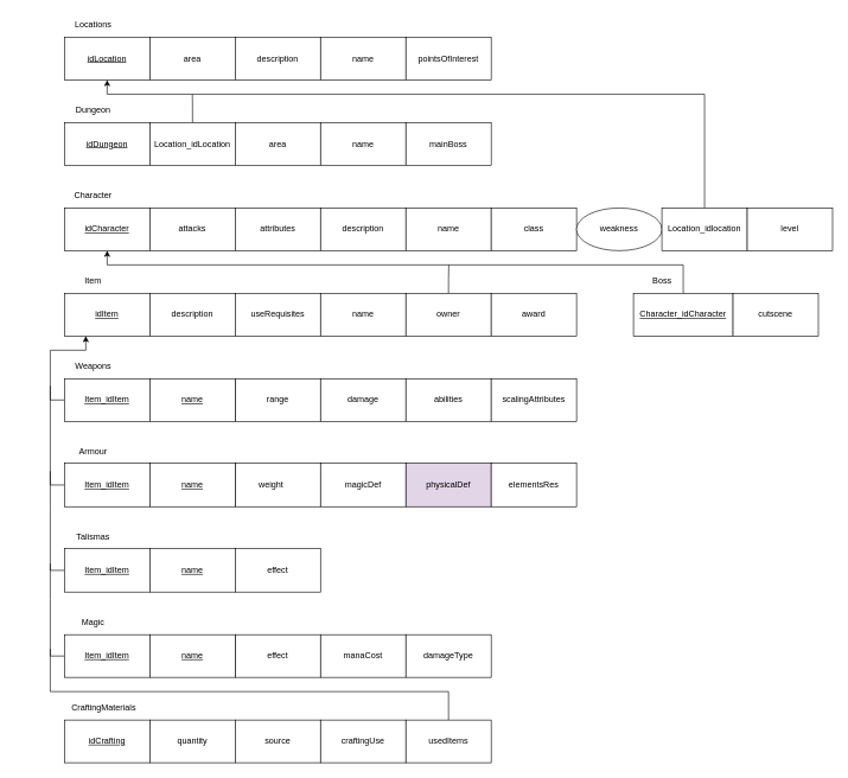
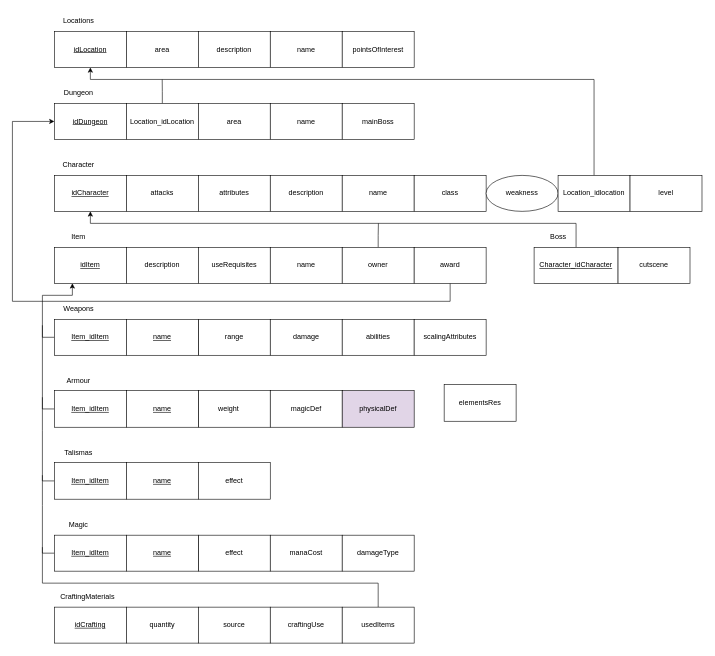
  <mxCell id="0" />
  <mxCell id="1" parent="0" />
  <mxCell id="2" value="&lt;u&gt;idCharacter&lt;/u&gt;" style="rounded=0;whiteSpace=wrap;html=1;" parent="1" vertex="1"><mxGeometry x="90" y="292" width="120" height="60" as="geometry" /></mxCell>
  <mxCell id="3" value="Character" style="text;html=1;align=center;verticalAlign=middle;resizable=0;points=[];autosize=1;strokeColor=none;fillColor=none;" parent="1" vertex="1"><mxGeometry x="90" y="260" width="80" height="30" as="geometry" /></mxCell>
  <mxCell id="4" value="attacks" style="rounded=0;whiteSpace=wrap;html=1;" parent="1" vertex="1"><mxGeometry x="210" y="292" width="120" height="60" as="geometry" /></mxCell>
  <mxCell id="5" value="attributes" style="rounded=0;whiteSpace=wrap;html=1;" parent="1" vertex="1"><mxGeometry x="330" y="292" width="120" height="60" as="geometry" /></mxCell>
  <mxCell id="6" value="description" style="rounded=0;whiteSpace=wrap;html=1;" parent="1" vertex="1"><mxGeometry x="450" y="292" width="120" height="60" as="geometry" /></mxCell>
  <mxCell id="7" value="name" style="rounded=0;whiteSpace=wrap;html=1;" parent="1" vertex="1"><mxGeometry x="570" y="292" width="120" height="60" as="geometry" /></mxCell>
  <mxCell id="8" value="Item" style="text;html=1;align=center;verticalAlign=middle;resizable=0;points=[];autosize=1;strokeColor=none;fillColor=none;" parent="1" vertex="1"><mxGeometry x="105" y="380" width="50" height="30" as="geometry" /></mxCell>
  <mxCell id="9" value="&lt;u&gt;idItem&lt;/u&gt;" style="rounded=0;whiteSpace=wrap;html=1;" parent="1" vertex="1"><mxGeometry x="90" y="412" width="120" height="60" as="geometry" /></mxCell>
  <mxCell id="10" value="description" style="rounded=0;whiteSpace=wrap;html=1;" parent="1" vertex="1"><mxGeometry x="210" y="412" width="120" height="60" as="geometry" /></mxCell>
  <mxCell id="11" value="useRequisites" style="rounded=0;whiteSpace=wrap;html=1;" parent="1" vertex="1"><mxGeometry x="330" y="412" width="120" height="60" as="geometry" /></mxCell>
  <mxCell id="12" value="name" style="rounded=0;whiteSpace=wrap;html=1;" parent="1" vertex="1"><mxGeometry x="450" y="412" width="120" height="60" as="geometry" /></mxCell>
  <mxCell id="13" value="Weapons" style="text;html=1;align=center;verticalAlign=middle;resizable=0;points=[];autosize=1;strokeColor=none;fillColor=none;" parent="1" vertex="1"><mxGeometry x="95" y="500" width="70" height="30" as="geometry" /></mxCell>
  <mxCell id="14" style="edgeStyle=orthogonalEdgeStyle;rounded=0;orthogonalLoop=1;jettySize=auto;html=1;exitX=0;exitY=0.5;exitDx=0;exitDy=0;endArrow=none;endFill=0;" edge="1" parent="1" source="15"><mxGeometry relative="1" as="geometry"><mxPoint x="70" y="542" as="targetPoint" /></mxGeometry></mxCell>
  <mxCell id="15" value="&lt;u&gt;Item_idItem&lt;/u&gt;" style="rounded=0;whiteSpace=wrap;html=1;" parent="1" vertex="1"><mxGeometry x="90" y="532" width="120" height="60" as="geometry" /></mxCell>
  <mxCell id="16" value="range" style="rounded=0;whiteSpace=wrap;html=1;" parent="1" vertex="1"><mxGeometry x="330" y="532" width="120" height="60" as="geometry" /></mxCell>
  <mxCell id="17" value="damage" style="rounded=0;whiteSpace=wrap;html=1;" parent="1" vertex="1"><mxGeometry x="450" y="532" width="120" height="60" as="geometry" /></mxCell>
  <mxCell id="18" value="abilities" style="rounded=0;whiteSpace=wrap;html=1;" parent="1" vertex="1"><mxGeometry x="570" y="532" width="120" height="60" as="geometry" /></mxCell>
  <mxCell id="19" value="scalingAttributes" style="rounded=0;whiteSpace=wrap;html=1;" parent="1" vertex="1"><mxGeometry x="690" y="532" width="120" height="60" as="geometry" /></mxCell>
  <mxCell id="20" value="Armour" style="text;html=1;align=center;verticalAlign=middle;resizable=0;points=[];autosize=1;strokeColor=none;fillColor=none;" parent="1" vertex="1"><mxGeometry x="100" y="620" width="60" height="30" as="geometry" /></mxCell>
  <mxCell id="21" style="edgeStyle=orthogonalEdgeStyle;rounded=0;orthogonalLoop=1;jettySize=auto;html=1;exitX=0;exitY=0.5;exitDx=0;exitDy=0;entryX=0.25;entryY=1;entryDx=0;entryDy=0;" edge="1" parent="1" source="22" target="9"><mxGeometry relative="1" as="geometry"><Array as="points"><mxPoint x="70" y="681" /><mxPoint x="70" y="492" /><mxPoint x="120" y="492" /></Array></mxGeometry></mxCell>
  <mxCell id="22" value="&lt;u&gt;Item_idItem&lt;/u&gt;" style="rounded=0;whiteSpace=wrap;html=1;" parent="1" vertex="1"><mxGeometry x="90" y="651" width="120" height="61" as="geometry" /></mxCell>
  <mxCell id="23" value="weight&lt;span style=&quot;white-space: pre;&quot;&gt;&#09;&lt;/span&gt;" style="rounded=0;whiteSpace=wrap;html=1;" parent="1" vertex="1"><mxGeometry x="330" y="651" width="120" height="61" as="geometry" /></mxCell>
  <mxCell id="24" value="magicDef" style="rounded=0;whiteSpace=wrap;html=1;" parent="1" vertex="1"><mxGeometry x="450" y="651" width="120" height="61" as="geometry" /></mxCell>
  <mxCell id="25" value="physicalDef" style="rounded=0;whiteSpace=wrap;html=1;fillColor=#e1d5e7;" parent="1" vertex="1"><mxGeometry x="570" y="651" width="120" height="61" as="geometry" /></mxCell>
- <mxCell id="26" value="elementsRes" style="rounded=0;whiteSpace=wrap;html=1;" parent="1" vertex="1"><mxGeometry x="690" y="651" width="120" height="61" as="geometry" /></mxCell>
+ <mxCell id="26" value="elementsRes" style="rounded=0;whiteSpace=wrap;html=1;" parent="1" vertex="1"><mxGeometry x="740" y="641" width="120" height="61" as="geometry" /></mxCell>
  <mxCell id="27" value="Talismas" style="text;html=1;align=center;verticalAlign=middle;resizable=0;points=[];autosize=1;strokeColor=none;fillColor=none;" parent="1" vertex="1"><mxGeometry x="95" y="740" width="70" height="30" as="geometry" /></mxCell>
  <mxCell id="28" style="edgeStyle=orthogonalEdgeStyle;rounded=0;orthogonalLoop=1;jettySize=auto;html=1;exitX=0;exitY=0.5;exitDx=0;exitDy=0;strokeColor=default;endArrow=none;endFill=0;" edge="1" parent="1" source="29"><mxGeometry relative="1" as="geometry"><mxPoint x="70" y="662" as="targetPoint" /></mxGeometry></mxCell>
  <mxCell id="29" value="&lt;u&gt;Item_idItem&lt;/u&gt;" style="rounded=0;whiteSpace=wrap;html=1;" parent="1" vertex="1"><mxGeometry x="90" y="771" width="120" height="61" as="geometry" /></mxCell>
  <mxCell id="30" value="&lt;u&gt;name&lt;/u&gt;" style="rounded=0;whiteSpace=wrap;html=1;" parent="1" vertex="1"><mxGeometry x="210" y="771" width="120" height="61" as="geometry" /></mxCell>
  <mxCell id="31" style="edgeStyle=orthogonalEdgeStyle;rounded=0;orthogonalLoop=1;jettySize=auto;html=1;exitX=0;exitY=0.5;exitDx=0;exitDy=0;endArrow=none;endFill=0;" edge="1" parent="1" source="32"><mxGeometry relative="1" as="geometry"><mxPoint x="70" y="792" as="targetPoint" /></mxGeometry></mxCell>
  <mxCell id="32" value="&lt;u&gt;Item_idItem&lt;/u&gt;" style="rounded=0;whiteSpace=wrap;html=1;" parent="1" vertex="1"><mxGeometry x="90" y="892" width="120" height="60" as="geometry" /></mxCell>
  <mxCell id="33" value="Magic" style="text;html=1;align=center;verticalAlign=middle;resizable=0;points=[];autosize=1;strokeColor=none;fillColor=none;" parent="1" vertex="1"><mxGeometry x="100" y="860" width="60" height="30" as="geometry" /></mxCell>
  <mxCell id="34" value="effect" style="rounded=0;whiteSpace=wrap;html=1;" parent="1" vertex="1"><mxGeometry x="330" y="892" width="120" height="60" as="geometry" /></mxCell>
  <mxCell id="35" value="manaCost" style="rounded=0;whiteSpace=wrap;html=1;" parent="1" vertex="1"><mxGeometry x="450" y="892" width="120" height="60" as="geometry" /></mxCell>
  <mxCell id="36" value="damageType" style="rounded=0;whiteSpace=wrap;html=1;" parent="1" vertex="1"><mxGeometry x="570" y="892" width="120" height="60" as="geometry" /></mxCell>
  <mxCell id="37" value="&lt;u&gt;idCrafting&lt;/u&gt;" style="rounded=0;whiteSpace=wrap;html=1;" parent="1" vertex="1"><mxGeometry x="90" y="1012" width="120" height="60" as="geometry" /></mxCell>
  <mxCell id="38" value="CraftingMaterials" style="text;html=1;align=center;verticalAlign=middle;resizable=0;points=[];autosize=1;strokeColor=none;fillColor=none;" parent="1" vertex="1"><mxGeometry x="90" y="980" width="110" height="30" as="geometry" /></mxCell>
  <mxCell id="39" value="quantity" style="rounded=0;whiteSpace=wrap;html=1;" parent="1" vertex="1"><mxGeometry x="210" y="1012" width="120" height="60" as="geometry" /></mxCell>
  <mxCell id="40" value="source" style="rounded=0;whiteSpace=wrap;html=1;" parent="1" vertex="1"><mxGeometry x="330" y="1012" width="120" height="60" as="geometry" /></mxCell>
  <mxCell id="41" value="craftingUse" style="rounded=0;whiteSpace=wrap;html=1;" parent="1" vertex="1"><mxGeometry x="450" y="1012" width="120" height="60" as="geometry" /></mxCell>
  <mxCell id="42" style="edgeStyle=orthogonalEdgeStyle;rounded=0;orthogonalLoop=1;jettySize=auto;html=1;exitX=0.5;exitY=0;exitDx=0;exitDy=0;endArrow=none;endFill=0;" edge="1" parent="1" source="43"><mxGeometry relative="1" as="geometry"><mxPoint x="70" y="912" as="targetPoint" /><Array as="points"><mxPoint x="630" y="972" /><mxPoint x="70" y="972" /></Array></mxGeometry></mxCell>
  <mxCell id="43" value="usedItems" style="rounded=0;whiteSpace=wrap;html=1;" parent="1" vertex="1"><mxGeometry x="570" y="1012" width="120" height="60" as="geometry" /></mxCell>
  <mxCell id="44" value="&lt;u&gt;idLocation&lt;/u&gt;" style="rounded=0;whiteSpace=wrap;html=1;" parent="1" vertex="1"><mxGeometry x="90" y="52" width="120" height="60" as="geometry" /></mxCell>
  <mxCell id="45" value="Locations" style="text;html=1;align=center;verticalAlign=middle;resizable=0;points=[];autosize=1;strokeColor=none;fillColor=none;" parent="1" vertex="1"><mxGeometry x="95" y="20" width="70" height="30" as="geometry" /></mxCell>
  <mxCell id="46" value="area" style="rounded=0;whiteSpace=wrap;html=1;" parent="1" vertex="1"><mxGeometry x="210" y="52" width="120" height="60" as="geometry" /></mxCell>
  <mxCell id="47" value="description" style="rounded=0;whiteSpace=wrap;html=1;" parent="1" vertex="1"><mxGeometry x="330" y="52" width="120" height="60" as="geometry" /></mxCell>
  <mxCell id="48" value="name" style="rounded=0;whiteSpace=wrap;html=1;" parent="1" vertex="1"><mxGeometry x="450" y="52" width="120" height="60" as="geometry" /></mxCell>
  <mxCell id="49" value="pointsOfInterest" style="rounded=0;whiteSpace=wrap;html=1;" parent="1" vertex="1"><mxGeometry x="570" y="52" width="120" height="60" as="geometry" /></mxCell>
  <mxCell id="50" style="edgeStyle=orthogonalEdgeStyle;rounded=0;orthogonalLoop=1;jettySize=auto;html=1;exitX=0.5;exitY=0;exitDx=0;exitDy=0;entryX=0.5;entryY=1;entryDx=0;entryDy=0;" edge="1" parent="1" source="51" target="2"><mxGeometry relative="1" as="geometry"><Array as="points"><mxPoint x="960" y="372" /><mxPoint x="150" y="372" /></Array></mxGeometry></mxCell>
  <mxCell id="51" value="&lt;u&gt;Character_idCharacter&lt;/u&gt;" style="rounded=0;whiteSpace=wrap;html=1;" parent="1" vertex="1"><mxGeometry x="890" y="412" width="140" height="60" as="geometry" /></mxCell>
  <mxCell id="52" value="Boss" style="text;html=1;align=center;verticalAlign=middle;resizable=0;points=[];autosize=1;strokeColor=none;fillColor=none;" parent="1" vertex="1"><mxGeometry x="905" y="380" width="50" height="30" as="geometry" /></mxCell>
  <mxCell id="53" value="cutscene" style="rounded=0;whiteSpace=wrap;html=1;" parent="1" vertex="1"><mxGeometry x="1030" y="412" width="120" height="60" as="geometry" /></mxCell>
  <mxCell id="54" value="class" style="rounded=0;whiteSpace=wrap;html=1;" vertex="1" parent="1"><mxGeometry x="690" y="292" width="120" height="60" as="geometry" /></mxCell>
  <mxCell id="55" value="weakness" style="ellipse;whiteSpace=wrap;html=1;" vertex="1" parent="1"><mxGeometry x="810" y="292" width="120" height="60" as="geometry" /></mxCell>
  <mxCell id="56" style="edgeStyle=orthogonalEdgeStyle;rounded=0;orthogonalLoop=1;jettySize=auto;html=1;exitX=0.5;exitY=0;exitDx=0;exitDy=0;entryX=0.5;entryY=1;entryDx=0;entryDy=0;" edge="1" parent="1" source="57" target="44"><mxGeometry relative="1" as="geometry"><Array as="points"><mxPoint x="990" y="132" /><mxPoint x="150" y="132" /></Array></mxGeometry></mxCell>
  <mxCell id="57" value="Location_idlocation" style="rounded=0;whiteSpace=wrap;html=1;" vertex="1" parent="1"><mxGeometry x="930" y="292" width="120" height="60" as="geometry" /></mxCell>
  <mxCell id="58" value="level" style="rounded=0;whiteSpace=wrap;html=1;" vertex="1" parent="1"><mxGeometry x="1050" y="292" width="120" height="60" as="geometry" /></mxCell>
  <mxCell id="59" value="&lt;u&gt;idDungeon&lt;/u&gt;" style="rounded=0;whiteSpace=wrap;html=1;" vertex="1" parent="1"><mxGeometry x="90" y="172" width="120" height="60" as="geometry" /></mxCell>
  <mxCell id="60" value="Dungeon" style="text;html=1;align=center;verticalAlign=middle;resizable=0;points=[];autosize=1;strokeColor=none;fillColor=none;" vertex="1" parent="1"><mxGeometry x="95" y="140" width="70" height="30" as="geometry" /></mxCell>
  <mxCell id="61" style="edgeStyle=orthogonalEdgeStyle;rounded=0;orthogonalLoop=1;jettySize=auto;html=1;exitX=0.5;exitY=0;exitDx=0;exitDy=0;endArrow=none;endFill=0;" edge="1" parent="1" source="62"><mxGeometry relative="1" as="geometry"><mxPoint x="269.826" y="132" as="targetPoint" /></mxGeometry></mxCell>
  <mxCell id="62" value="Location_idLocation" style="rounded=0;whiteSpace=wrap;html=1;" vertex="1" parent="1"><mxGeometry x="210" y="172" width="120" height="60" as="geometry" /></mxCell>
  <mxCell id="63" value="area" style="rounded=0;whiteSpace=wrap;html=1;" vertex="1" parent="1"><mxGeometry x="330" y="172" width="120" height="60" as="geometry" /></mxCell>
  <mxCell id="64" value="name" style="rounded=0;whiteSpace=wrap;html=1;" vertex="1" parent="1"><mxGeometry x="450" y="172" width="120" height="60" as="geometry" /></mxCell>
  <mxCell id="65" value="mainBoss" style="rounded=0;whiteSpace=wrap;html=1;" vertex="1" parent="1"><mxGeometry x="570" y="172" width="120" height="60" as="geometry" /></mxCell>
  <mxCell id="66" value="effect" style="rounded=0;whiteSpace=wrap;html=1;" vertex="1" parent="1"><mxGeometry x="330" y="771" width="120" height="61" as="geometry" /></mxCell>
  <mxCell id="67" value="&lt;u&gt;name&lt;/u&gt;" style="rounded=0;whiteSpace=wrap;html=1;" vertex="1" parent="1"><mxGeometry x="210" y="892" width="120" height="60" as="geometry" /></mxCell>
  <mxCell id="68" value="&lt;u&gt;name&lt;/u&gt;" style="rounded=0;whiteSpace=wrap;html=1;" vertex="1" parent="1"><mxGeometry x="210" y="651" width="120" height="61" as="geometry" /></mxCell>
  <mxCell id="69" value="&lt;u&gt;name&lt;/u&gt;" style="rounded=0;whiteSpace=wrap;html=1;" vertex="1" parent="1"><mxGeometry x="210" y="532" width="120" height="60" as="geometry" /></mxCell>
  <mxCell id="70" style="edgeStyle=orthogonalEdgeStyle;rounded=0;orthogonalLoop=1;jettySize=auto;html=1;exitX=0.5;exitY=0;exitDx=0;exitDy=0;endArrow=none;endFill=0;" edge="1" parent="1" source="71"><mxGeometry relative="1" as="geometry"><mxPoint x="630.368" y="372" as="targetPoint" /></mxGeometry></mxCell>
  <mxCell id="71" value="owner" style="rounded=0;whiteSpace=wrap;html=1;" vertex="1" parent="1"><mxGeometry x="570" y="412" width="120" height="60" as="geometry" /></mxCell>
+ <mxCell id="72" style="edgeStyle=orthogonalEdgeStyle;rounded=0;orthogonalLoop=1;jettySize=auto;html=1;exitX=0.5;exitY=1;exitDx=0;exitDy=0;entryX=0;entryY=0.5;entryDx=0;entryDy=0;" edge="1" parent="1" source="73" target="59"><mxGeometry relative="1" as="geometry"><Array as="points"><mxPoint x="750" y="502" /><mxPoint x="20" y="502" /><mxPoint x="20" y="202" /></Array></mxGeometry></mxCell>
  <mxCell id="73" value="award" style="rounded=0;whiteSpace=wrap;html=1;" vertex="1" parent="1"><mxGeometry x="690" y="412" width="120" height="60" as="geometry" /></mxCell>
